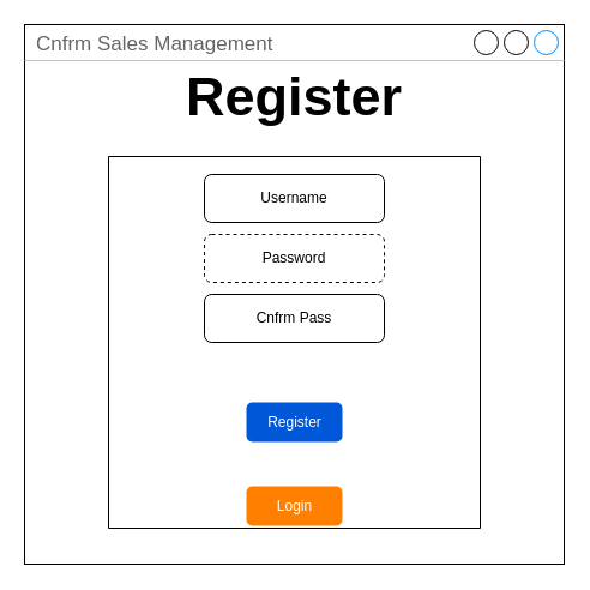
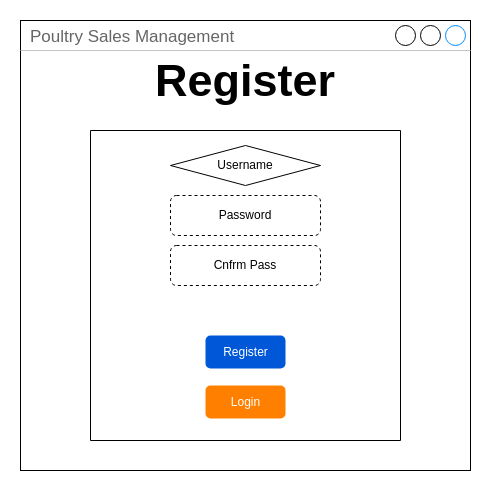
  <mxCell id="0" />
  <mxCell id="1" parent="0" />
- <mxCell id="2" value="Cnfrm Sales Management" style="strokeWidth=1;shadow=0;dashed=0;align=center;html=1;shape=mxgraph.mockup.containers.window;align=left;verticalAlign=top;spacingLeft=8;strokeColor2=#008cff;strokeColor3=#c4c4c4;fontColor=#666666;mainText=;fontSize=17;labelBackgroundColor=none;" vertex="1" parent="1"><mxGeometry x="20" y="20" width="450" height="450" as="geometry" /></mxCell>
+ <mxCell id="2" value="Poultry Sales Management" style="strokeWidth=1;shadow=0;dashed=0;align=center;html=1;shape=mxgraph.mockup.containers.window;align=left;verticalAlign=top;spacingLeft=8;strokeColor2=#008cff;strokeColor3=#c4c4c4;fontColor=#666666;mainText=;fontSize=17;labelBackgroundColor=none;" vertex="1" parent="1"><mxGeometry x="20" y="20" width="450" height="450" as="geometry" /></mxCell>
  <mxCell id="3" value="" style="swimlane;startSize=0;" vertex="1" parent="1"><mxGeometry x="90" y="130" width="310" height="310" as="geometry"><mxRectangle x="-615" y="435" width="50" height="40" as="alternateBounds" /></mxGeometry></mxCell>
  <mxCell id="4" value="Register" style="rounded=1;fillColor=#0057D8;align=center;strokeColor=none;html=1;fontColor=#ffffff;fontSize=12" vertex="1" parent="3"><mxGeometry x="115" y="205" width="80" height="33" as="geometry" /></mxCell>
- <mxCell id="5" value="Login" style="rounded=1;align=center;strokeColor=none;html=1;fontColor=#ffffff;fontSize=12;fillColor=#FF8000;" vertex="1" parent="3"><mxGeometry x="115" y="275" width="80" height="33" as="geometry" /></mxCell>
+ <mxCell id="5" value="Login" style="rounded=1;align=center;strokeColor=none;html=1;fontColor=#ffffff;fontSize=12;fillColor=#FF8000;" vertex="1" parent="3"><mxGeometry x="115" y="255" width="80" height="33" as="geometry" /></mxCell>
  <mxCell id="6" value="Password" style="rounded=1;whiteSpace=wrap;html=1;dashed=1;" vertex="1" parent="3"><mxGeometry x="80" y="65" width="150" height="40" as="geometry" /></mxCell>
- <mxCell id="7" value="Cnfrm Pass" style="rounded=1;whiteSpace=wrap;html=1;" vertex="1" parent="3"><mxGeometry x="80" y="115" width="150" height="40" as="geometry" /></mxCell>
- <mxCell id="8" value="Username" style="rounded=1;whiteSpace=wrap;html=1;" vertex="1" parent="1"><mxGeometry x="170" y="145" width="150" height="40" as="geometry" /></mxCell>
+ <mxCell id="7" value="Cnfrm Pass" style="rounded=1;whiteSpace=wrap;html=1;dashed=1;" vertex="1" parent="3"><mxGeometry x="80" y="115" width="150" height="40" as="geometry" /></mxCell>
+ <mxCell id="8" value="Username" style="rhombus;whiteSpace=wrap;html=1;" vertex="1" parent="1"><mxGeometry x="170" y="145" width="150" height="40" as="geometry" /></mxCell>
  <mxCell id="9" value="&lt;font style=&quot;font-size: 45px&quot;&gt;&lt;b style=&quot;line-height: 100%&quot;&gt;Register&lt;/b&gt;&lt;/font&gt;" style="text;html=1;strokeColor=none;fillColor=none;align=center;verticalAlign=middle;whiteSpace=wrap;rounded=0;" vertex="1" parent="1"><mxGeometry x="95" y="70" width="300" height="20" as="geometry" /></mxCell>
